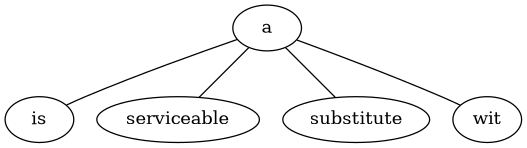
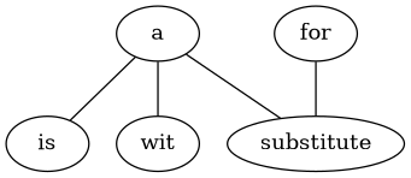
  strict graph {
    edge [weight=1]
    a
    is
-   serviceable
    substitute
    wit
+   for
    a -- is
-   a -- serviceable
    a -- substitute
    a -- wit
+   for -- substitute
  }
